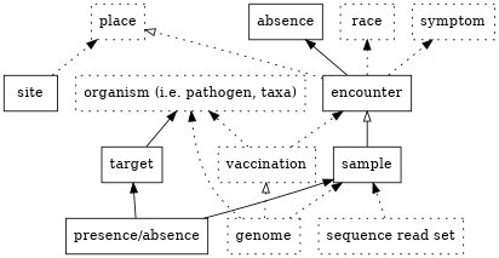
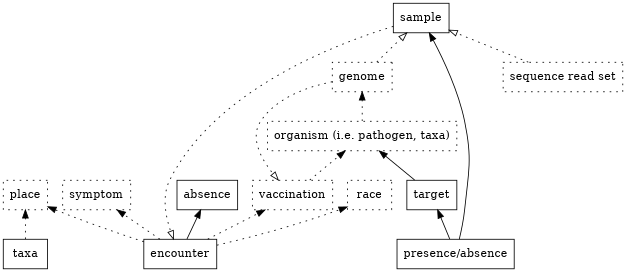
  strict digraph {
    rankdir=BT
    node [shape=box style=dotted]
    edge [style=dotted]
    n1 [label=absence style=""]
-   site [style=""]
+   site [label=taxa style=""]
    place
    encounter [style=""]
    vaccination
    race
    symptom
    n8 [label="organism (i.e. pathogen, taxa)"]
    sample [style=""]
    n10 [label="presence/absence" style=""]
    target [style=""]
    n12 [label="sequence read set"]
    genome
    site -> place
    encounter -> n1 [style=solid]
-   encounter -> place [arrowhead=empty]
-   vaccination -> encounter
+   encounter -> place
+   encounter -> vaccination
    encounter -> race
    encounter -> symptom
    vaccination -> n8
-   sample -> encounter [arrowhead=empty style=solid]
+   sample -> encounter [arrowhead=empty]
    n10 -> sample [style=solid]
    n10 -> target [style=solid]
    target -> n8 [style=solid]
-   n12 -> sample
+   n12 -> sample [arrowhead=empty]
    genome -> vaccination [arrowhead=empty]
-   genome -> n8
-   genome -> sample
+   n8 -> genome
+   genome -> sample [arrowhead=empty]
  }
